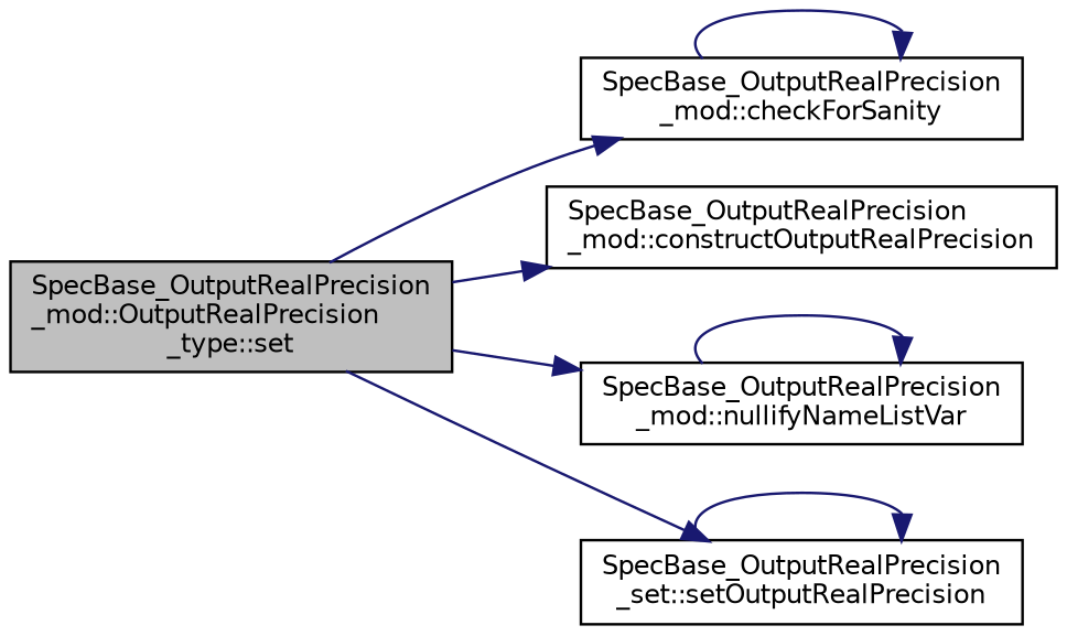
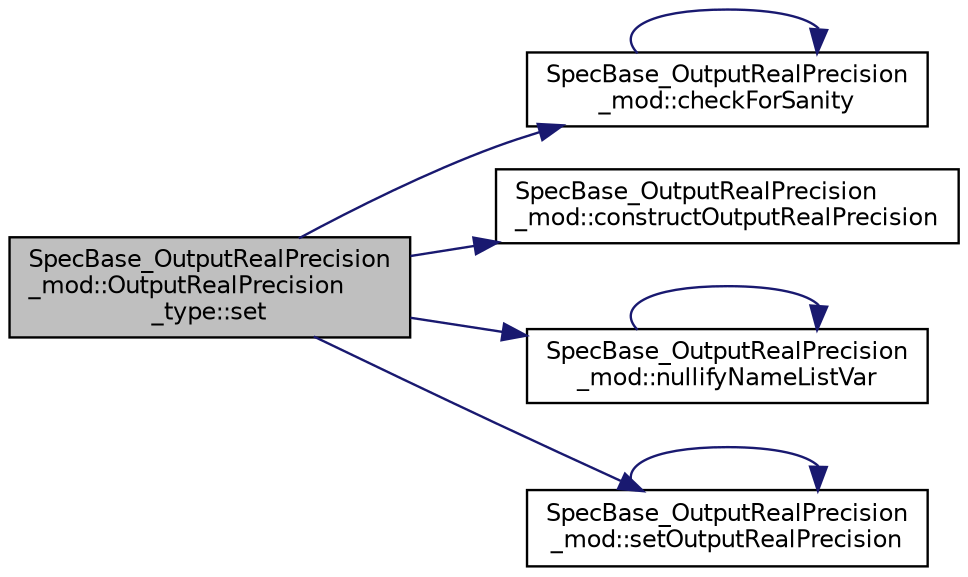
  digraph {
    rankdir=LR
    node [color=black fillcolor=white fontname=Helvetica fontsize=10 shape=record style=filled]
    edge [color=midnightblue fontname=Helvetica fontsize=10 labelfontname=Helvetica labelfontsize=10 style=solid]
    n1 [fillcolor=grey75 fontcolor=black height=0.2 label="SpecBase_OutputRealPrecision\l_mod::OutputRealPrecision\l_type::set" width=0.4]
    n2 [height=0.2 label="SpecBase_OutputRealPrecision\l_mod::checkForSanity" width=0.4]
    n3 [height=0.2 label="SpecBase_OutputRealPrecision\l_mod::constructOutputRealPrecision" width=0.4]
    n4 [height=0.2 label="SpecBase_OutputRealPrecision\l_mod::nullifyNameListVar" width=0.4]
-   n5 [height=0.2 label="SpecBase_OutputRealPrecision\l_set::setOutputRealPrecision" width=0.4]
+   n5 [height=0.2 label="SpecBase_OutputRealPrecision\l_mod::setOutputRealPrecision" width=0.4]
    n1 -> n2
    n1 -> n3
    n1 -> n4
    n1 -> n5
    n2 -> n2
    n4 -> n4
    n5 -> n5
  }
